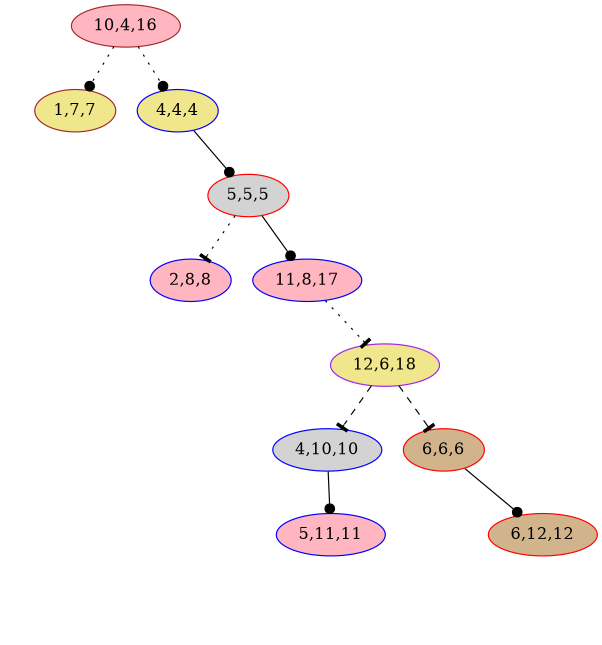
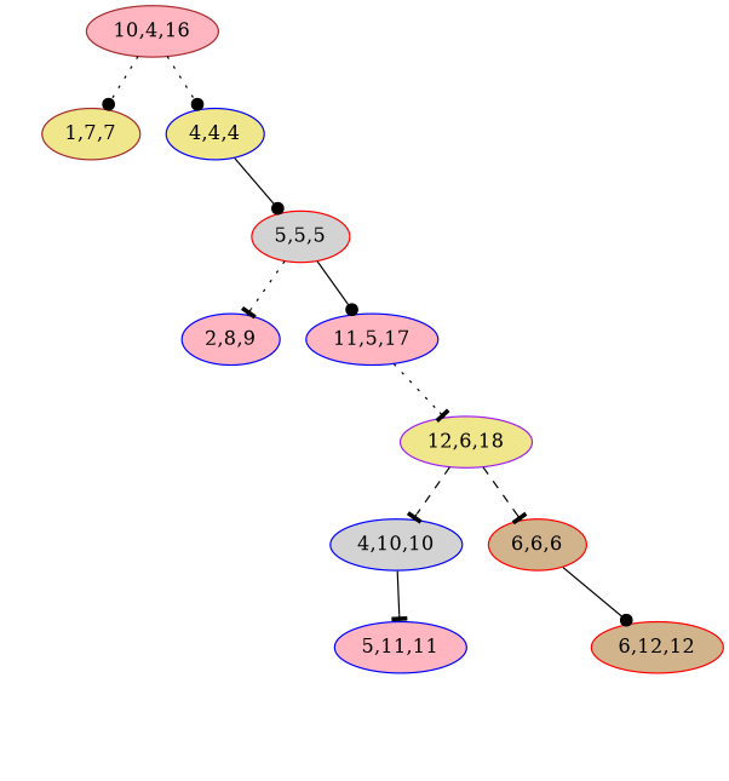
  digraph {
    node [style=invis]
    edge [style=invis]
    n1 [color=brown fillcolor=lightpink label="10,4,16" style=filled]
    n2 [color=brown fillcolor=khaki label="1,7,7" style=filled]
    n3 [color=blue fillcolor=khaki label="4,4,4" style=filled]
    2 [width=.1]
    3 [width=.1]
    5 [width=.1]
    n7 [color=red fillcolor=lightgrey label="5,5,5" style=filled]
-   n8 [color=blue fillcolor=lightpink label="2,8,8" style=filled]
-   n9 [color=blue fillcolor=lightpink label="11,8,17" style=filled]
+   n8 [color=blue fillcolor=lightpink label="2,8,9" style=filled]
+   n9 [color=blue fillcolor=lightpink label="11,5,17" style=filled]
    8 [width=.1]
    13 [width=.1]
    n12 [color=purple fillcolor=khaki label="12,6,18" style=filled]
    10 [width=.1]
    11 [width=.1]
    n15 [color=blue fillcolor=lightgrey label="4,10,10" style=filled]
    n16 [color=red fillcolor=tan label="6,6,6" style=filled]
    16 [width=.1]
    n18 [color=blue fillcolor=lightpink label="5,11,11" style=filled]
    21 [width=.1]
    n20 [color=red fillcolor=tan label="6,12,12" style=filled]
    18 [width=.1]
    19 [width=.1]
    23 [width=.1]
    24 [width=.1]
    n1 -> n2 [arrowhead=dot style=dotted]
    n1 -> n3 [arrowhead=dot style=dotted]
    n2 -> 2
    n2 -> 3
    n3 -> 5
    n3 -> n7 [arrowhead=dot style=solid]
    n7 -> n8 [arrowhead=tee style=dotted]
    n7 -> n9 [arrowhead=dot style=solid]
    n8 -> 8
    n9 -> 13
    n9 -> n12 [arrowhead=tee style=dotted]
    n12 -> n15 [arrowhead=tee style=dashed]
    n12 -> n16 [arrowhead=tee style=dashed]
    n15 -> 16
-   n15 -> n18 [arrowhead=dot style=solid]
+   n15 -> n18 [arrowhead=tee style=solid]
    n16 -> 21
    n16 -> n20 [arrowhead=dot style=solid]
    n18 -> 18
    n18 -> 19
    n20 -> 23
    n20 -> 24
  }
